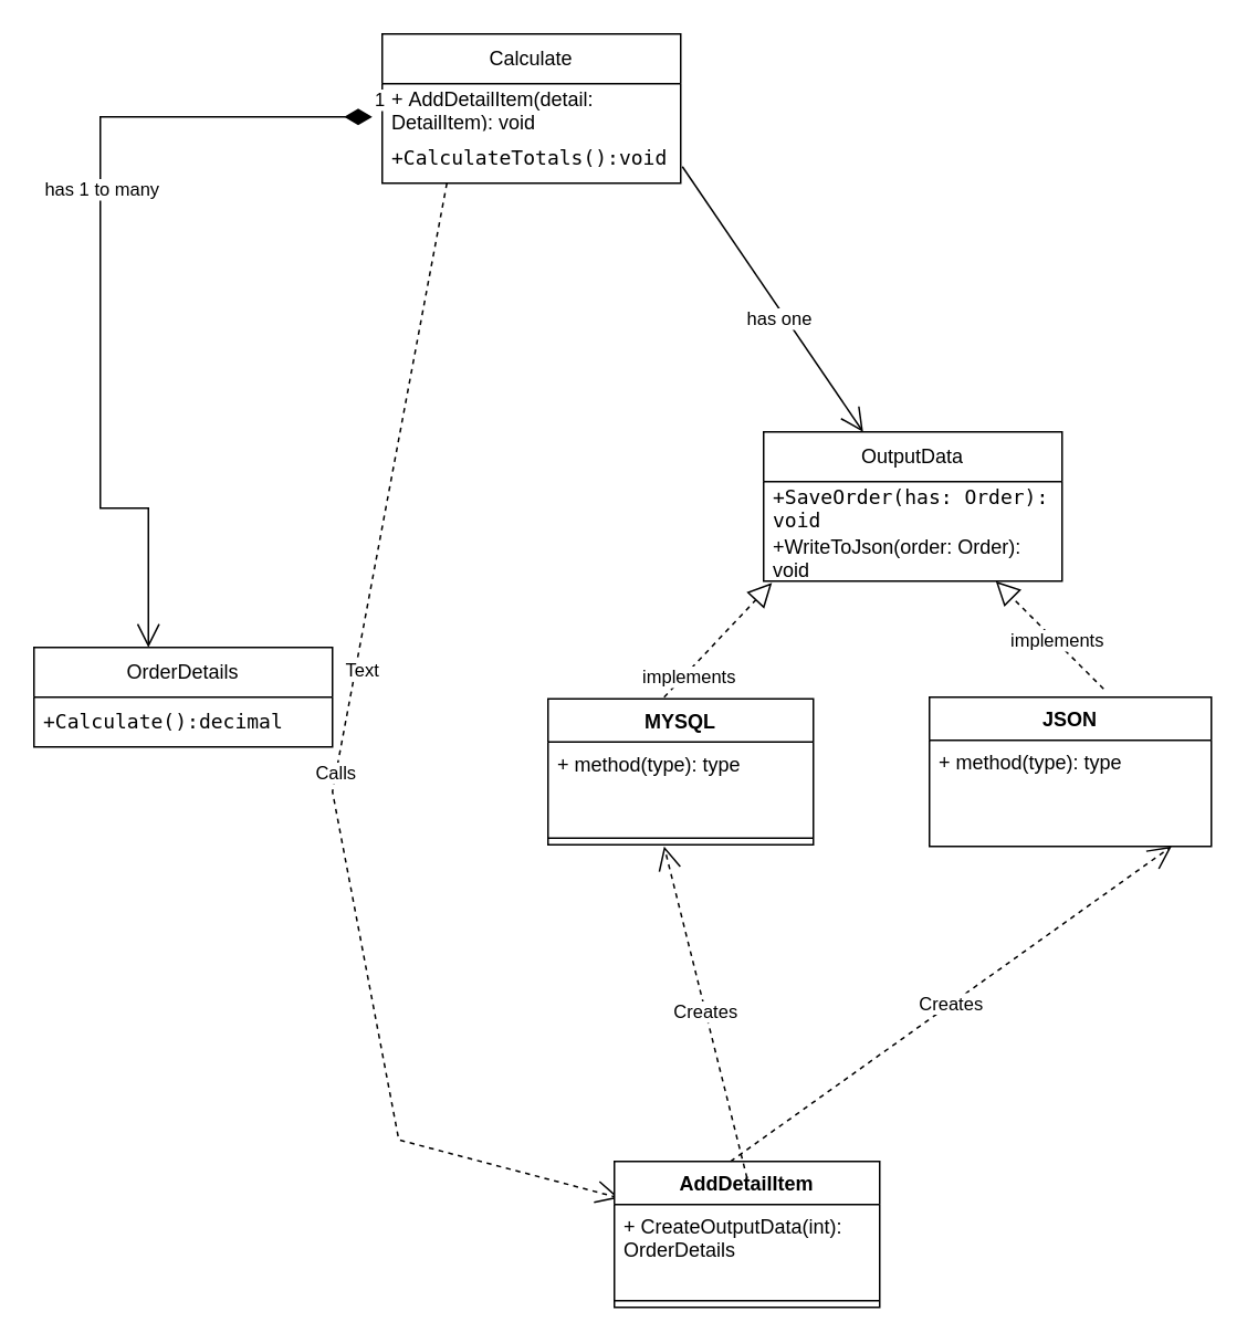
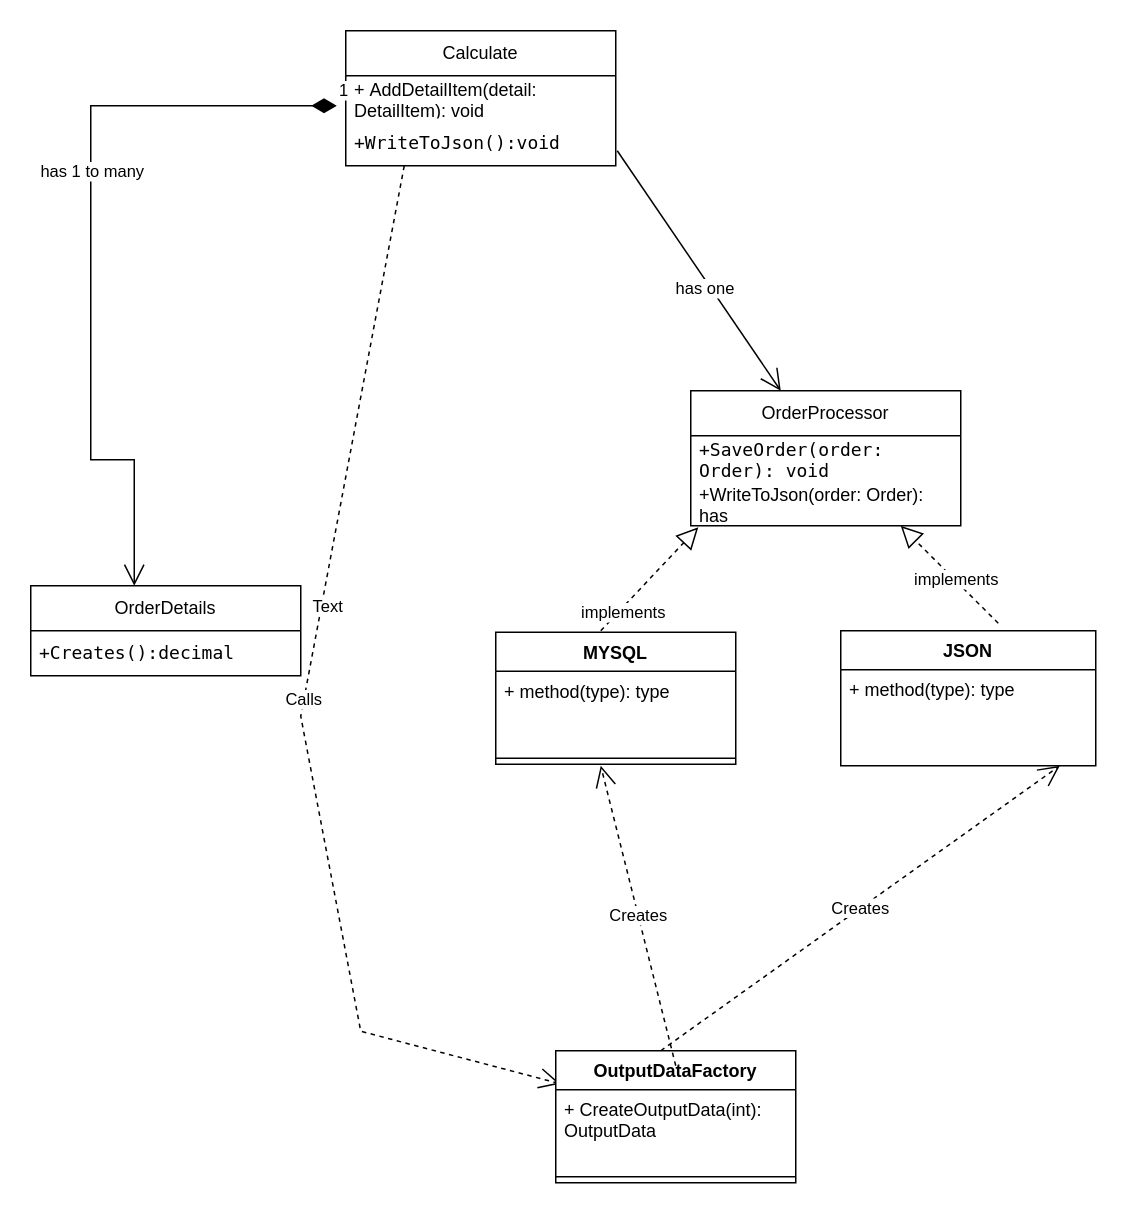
  <mxCell id="0" />
  <mxCell id="1" parent="0" />
  <mxCell id="2" value="Calculate" style="swimlane;fontStyle=0;childLayout=stackLayout;horizontal=1;startSize=30;horizontalStack=0;resizeParent=1;resizeParentMax=0;resizeLast=0;collapsible=1;marginBottom=0;whiteSpace=wrap;html=1;" parent="1" vertex="1"><mxGeometry x="230" y="20" width="180" height="90" as="geometry" /></mxCell>
  <mxCell id="3" value="+&amp;nbsp;AddDetailItem(detail: DetailItem): void" style="text;strokeColor=none;fillColor=none;align=left;verticalAlign=middle;spacingLeft=4;spacingRight=4;overflow=hidden;points=[[0,0.5],[1,0.5]];portConstraint=eastwest;rotatable=0;whiteSpace=wrap;html=1;" parent="2" vertex="1"><mxGeometry y="30" width="180" height="30" as="geometry" /></mxCell>
- <mxCell id="4" value="&lt;code&gt;+CalculateTotals():void&lt;/code&gt;" style="text;strokeColor=none;fillColor=none;align=left;verticalAlign=middle;spacingLeft=4;spacingRight=4;overflow=hidden;points=[[0,0.5],[1,0.5]];portConstraint=eastwest;rotatable=0;whiteSpace=wrap;html=1;" parent="2" vertex="1"><mxGeometry y="60" width="180" height="30" as="geometry" /></mxCell>
+ <mxCell id="4" value="&lt;code&gt;+WriteToJson():void&lt;/code&gt;" style="text;strokeColor=none;fillColor=none;align=left;verticalAlign=middle;spacingLeft=4;spacingRight=4;overflow=hidden;points=[[0,0.5],[1,0.5]];portConstraint=eastwest;rotatable=0;whiteSpace=wrap;html=1;" parent="2" vertex="1"><mxGeometry y="60" width="180" height="30" as="geometry" /></mxCell>
  <mxCell id="5" value="1" style="endArrow=open;html=1;endSize=12;startArrow=diamondThin;startSize=14;startFill=1;edgeStyle=orthogonalEdgeStyle;align=left;verticalAlign=bottom;rounded=0;" parent="1" edge="1"><mxGeometry x="-1" y="-1" relative="1" as="geometry"><mxPoint x="224" y="70" as="sourcePoint" /><mxPoint x="89" y="390" as="targetPoint" /><Array as="points"><mxPoint x="60" y="306" /><mxPoint x="89" y="306" /></Array><mxPoint as="offset" /></mxGeometry></mxCell>
  <mxCell id="6" value="has 1 to many" style="edgeLabel;html=1;align=center;verticalAlign=middle;resizable=0;points=[];" parent="5" vertex="1" connectable="0"><mxGeometry x="-0.194" relative="1" as="geometry"><mxPoint as="offset" /></mxGeometry></mxCell>
  <mxCell id="7" value="OrderDetails" style="swimlane;fontStyle=0;childLayout=stackLayout;horizontal=1;startSize=30;horizontalStack=0;resizeParent=1;resizeParentMax=0;resizeLast=0;collapsible=1;marginBottom=0;whiteSpace=wrap;html=1;" parent="1" vertex="1"><mxGeometry x="20" y="390" width="180" height="60" as="geometry" /></mxCell>
- <mxCell id="8" value="&lt;code&gt;+Calculate():decimal&lt;/code&gt;" style="text;strokeColor=none;fillColor=none;align=left;verticalAlign=middle;spacingLeft=4;spacingRight=4;overflow=hidden;points=[[0,0.5],[1,0.5]];portConstraint=eastwest;rotatable=0;whiteSpace=wrap;html=1;" parent="7" vertex="1"><mxGeometry y="30" width="180" height="30" as="geometry" /></mxCell>
- <mxCell id="9" value="OutputData" style="swimlane;fontStyle=0;childLayout=stackLayout;horizontal=1;startSize=30;horizontalStack=0;resizeParent=1;resizeParentMax=0;resizeLast=0;collapsible=1;marginBottom=0;whiteSpace=wrap;html=1;" parent="1" vertex="1"><mxGeometry x="460" y="260" width="180" height="90" as="geometry" /></mxCell>
- <mxCell id="10" value="&lt;code&gt;+SaveOrder(has: Order): void&lt;/code&gt;" style="text;strokeColor=none;fillColor=none;align=left;verticalAlign=middle;spacingLeft=4;spacingRight=4;overflow=hidden;points=[[0,0.5],[1,0.5]];portConstraint=eastwest;rotatable=0;whiteSpace=wrap;html=1;" parent="9" vertex="1"><mxGeometry y="30" width="180" height="30" as="geometry" /></mxCell>
- <mxCell id="11" value="+WriteToJson(order: Order): void" style="text;strokeColor=none;fillColor=none;align=left;verticalAlign=middle;spacingLeft=4;spacingRight=4;overflow=hidden;points=[[0,0.5],[1,0.5]];portConstraint=eastwest;rotatable=0;whiteSpace=wrap;html=1;" parent="9" vertex="1"><mxGeometry y="60" width="180" height="30" as="geometry" /></mxCell>
+ <mxCell id="8" value="&lt;code&gt;+Creates():decimal&lt;/code&gt;" style="text;strokeColor=none;fillColor=none;align=left;verticalAlign=middle;spacingLeft=4;spacingRight=4;overflow=hidden;points=[[0,0.5],[1,0.5]];portConstraint=eastwest;rotatable=0;whiteSpace=wrap;html=1;" parent="7" vertex="1"><mxGeometry y="30" width="180" height="30" as="geometry" /></mxCell>
+ <mxCell id="9" value="OrderProcessor" style="swimlane;fontStyle=0;childLayout=stackLayout;horizontal=1;startSize=30;horizontalStack=0;resizeParent=1;resizeParentMax=0;resizeLast=0;collapsible=1;marginBottom=0;whiteSpace=wrap;html=1;" parent="1" vertex="1"><mxGeometry x="460" y="260" width="180" height="90" as="geometry" /></mxCell>
+ <mxCell id="10" value="&lt;code&gt;+SaveOrder(order: Order): void&lt;/code&gt;" style="text;strokeColor=none;fillColor=none;align=left;verticalAlign=middle;spacingLeft=4;spacingRight=4;overflow=hidden;points=[[0,0.5],[1,0.5]];portConstraint=eastwest;rotatable=0;whiteSpace=wrap;html=1;" parent="9" vertex="1"><mxGeometry y="30" width="180" height="30" as="geometry" /></mxCell>
+ <mxCell id="11" value="+WriteToJson(order: Order): has" style="text;strokeColor=none;fillColor=none;align=left;verticalAlign=middle;spacingLeft=4;spacingRight=4;overflow=hidden;points=[[0,0.5],[1,0.5]];portConstraint=eastwest;rotatable=0;whiteSpace=wrap;html=1;" parent="9" vertex="1"><mxGeometry y="60" width="180" height="30" as="geometry" /></mxCell>
  <mxCell id="12" value="" style="endArrow=open;endFill=1;endSize=12;html=1;rounded=0;exitX=1;exitY=0.25;exitDx=0;exitDy=0;" parent="1" edge="1"><mxGeometry width="160" relative="1" as="geometry"><mxPoint x="411" y="100" as="sourcePoint" /><mxPoint x="520" y="260" as="targetPoint" /></mxGeometry></mxCell>
  <mxCell id="13" value="has one&amp;nbsp;" style="edgeLabel;html=1;align=center;verticalAlign=middle;resizable=0;points=[];" parent="12" vertex="1" connectable="0"><mxGeometry x="0.125" y="-2" relative="1" as="geometry"><mxPoint as="offset" /></mxGeometry></mxCell>
  <mxCell id="14" value="MYSQL" style="swimlane;fontStyle=1;align=center;verticalAlign=top;childLayout=stackLayout;horizontal=1;startSize=26;horizontalStack=0;resizeParent=1;resizeParentMax=0;resizeLast=0;collapsible=1;marginBottom=0;whiteSpace=wrap;html=1;" parent="1" vertex="1"><mxGeometry x="330" y="421" width="160" height="88" as="geometry" /></mxCell>
  <mxCell id="15" value="+ method(type): type" style="text;strokeColor=none;fillColor=none;align=left;verticalAlign=top;spacingLeft=4;spacingRight=4;overflow=hidden;rotatable=0;points=[[0,0.5],[1,0.5]];portConstraint=eastwest;whiteSpace=wrap;html=1;" parent="14" vertex="1"><mxGeometry y="26" width="160" height="54" as="geometry" /></mxCell>
  <mxCell id="16" value="" style="line;strokeWidth=1;fillColor=none;align=left;verticalAlign=middle;spacingTop=-1;spacingLeft=3;spacingRight=3;rotatable=0;labelPosition=right;points=[];portConstraint=eastwest;strokeColor=inherit;" parent="14" vertex="1"><mxGeometry y="80" width="160" height="8" as="geometry" /></mxCell>
  <mxCell id="17" value="" style="endArrow=block;dashed=1;endFill=0;endSize=12;html=1;rounded=0;entryX=0.028;entryY=1.033;entryDx=0;entryDy=0;entryPerimeter=0;" parent="1" target="11" edge="1"><mxGeometry width="160" relative="1" as="geometry"><mxPoint x="400" y="420" as="sourcePoint" /><mxPoint x="595" y="280" as="targetPoint" /></mxGeometry></mxCell>
  <mxCell id="18" value="implements" style="edgeLabel;html=1;align=center;verticalAlign=middle;resizable=0;points=[];" parent="17" vertex="1" connectable="0"><mxGeometry x="-0.622" y="-1" relative="1" as="geometry"><mxPoint x="1" as="offset" /></mxGeometry></mxCell>
  <mxCell id="19" value="JSON" style="swimlane;fontStyle=1;align=center;verticalAlign=top;childLayout=stackLayout;horizontal=1;startSize=26;horizontalStack=0;resizeParent=1;resizeParentMax=0;resizeLast=0;collapsible=1;marginBottom=0;whiteSpace=wrap;html=1;" parent="1" vertex="1"><mxGeometry x="560" y="420" width="170" height="90" as="geometry" /></mxCell>
  <mxCell id="20" value="+ method(type): type" style="text;strokeColor=none;fillColor=none;align=left;verticalAlign=top;spacingLeft=4;spacingRight=4;overflow=hidden;rotatable=0;points=[[0,0.5],[1,0.5]];portConstraint=eastwest;whiteSpace=wrap;html=1;" parent="19" vertex="1"><mxGeometry y="26" width="170" height="64" as="geometry" /></mxCell>
  <mxCell id="21" value="" style="endArrow=block;dashed=1;endFill=0;endSize=12;html=1;rounded=0;entryX=0.579;entryY=1;entryDx=0;entryDy=0;exitX=0.5;exitY=0;exitDx=0;exitDy=0;entryPerimeter=0;" parent="1" edge="1"><mxGeometry width="160" relative="1" as="geometry"><mxPoint x="665" y="415" as="sourcePoint" /><mxPoint x="600" y="350" as="targetPoint" /></mxGeometry></mxCell>
  <mxCell id="22" value="implements" style="edgeLabel;html=1;align=center;verticalAlign=middle;resizable=0;points=[];" parent="21" vertex="1" connectable="0"><mxGeometry x="-0.108" y="-1" relative="1" as="geometry"><mxPoint as="offset" /></mxGeometry></mxCell>
  <mxCell id="23" value="Calls" style="endArrow=open;endSize=12;dashed=1;html=1;rounded=0;entryX=0.019;entryY=0.352;entryDx=0;entryDy=0;entryPerimeter=0;exitX=0.619;exitY=1.115;exitDx=0;exitDy=0;exitPerimeter=0;" parent="1" edge="1"><mxGeometry width="160" relative="1" as="geometry"><mxPoint x="269" y="110" as="sourcePoint" /><mxPoint x="373.04" y="722.008" as="targetPoint" /><Array as="points"><mxPoint x="200" y="477" /><mxPoint x="240" y="687" /></Array></mxGeometry></mxCell>
  <mxCell id="24" value="Text" style="edgeLabel;html=1;align=center;verticalAlign=middle;resizable=0;points=[];" parent="23" vertex="1" connectable="0"><mxGeometry x="-0.177" y="4" relative="1" as="geometry"><mxPoint as="offset" /></mxGeometry></mxCell>
- <mxCell id="25" value="AddDetailItem" style="swimlane;fontStyle=1;align=center;verticalAlign=top;childLayout=stackLayout;horizontal=1;startSize=26;horizontalStack=0;resizeParent=1;resizeParentMax=0;resizeLast=0;collapsible=1;marginBottom=0;whiteSpace=wrap;html=1;" parent="1" vertex="1"><mxGeometry x="370" y="700" width="160" height="88" as="geometry" /></mxCell>
+ <mxCell id="25" value="OutputDataFactory" style="swimlane;fontStyle=1;align=center;verticalAlign=top;childLayout=stackLayout;horizontal=1;startSize=26;horizontalStack=0;resizeParent=1;resizeParentMax=0;resizeLast=0;collapsible=1;marginBottom=0;whiteSpace=wrap;html=1;" parent="1" vertex="1"><mxGeometry x="370" y="700" width="160" height="88" as="geometry" /></mxCell>
  <mxCell id="26" value="Creates" style="endArrow=open;endSize=12;dashed=1;html=1;rounded=0;entryX=0.859;entryY=1;entryDx=0;entryDy=0;entryPerimeter=0;" parent="25" target="20" edge="1"><mxGeometry x="0.004" width="160" relative="1" as="geometry"><mxPoint x="70" as="sourcePoint" /><mxPoint x="230" as="targetPoint" /><mxPoint as="offset" /></mxGeometry></mxCell>
- <mxCell id="27" value="+ CreateOutputData(int): OrderDetails" style="text;strokeColor=none;fillColor=none;align=left;verticalAlign=top;spacingLeft=4;spacingRight=4;overflow=hidden;rotatable=0;points=[[0,0.5],[1,0.5]];portConstraint=eastwest;whiteSpace=wrap;html=1;" parent="25" vertex="1"><mxGeometry y="26" width="160" height="54" as="geometry" /></mxCell>
+ <mxCell id="27" value="+ CreateOutputData(int): OutputData" style="text;strokeColor=none;fillColor=none;align=left;verticalAlign=top;spacingLeft=4;spacingRight=4;overflow=hidden;rotatable=0;points=[[0,0.5],[1,0.5]];portConstraint=eastwest;whiteSpace=wrap;html=1;" parent="25" vertex="1"><mxGeometry y="26" width="160" height="54" as="geometry" /></mxCell>
  <mxCell id="28" value="" style="line;strokeWidth=1;fillColor=none;align=left;verticalAlign=middle;spacingTop=-1;spacingLeft=3;spacingRight=3;rotatable=0;labelPosition=right;points=[];portConstraint=eastwest;strokeColor=inherit;" parent="25" vertex="1"><mxGeometry y="80" width="160" height="8" as="geometry" /></mxCell>
  <mxCell id="29" value="Creates" style="endArrow=open;endSize=12;dashed=1;html=1;rounded=0;" parent="25" edge="1"><mxGeometry width="160" relative="1" as="geometry"><mxPoint x="80" y="10" as="sourcePoint" /><mxPoint x="30" y="-190" as="targetPoint" /></mxGeometry></mxCell>
